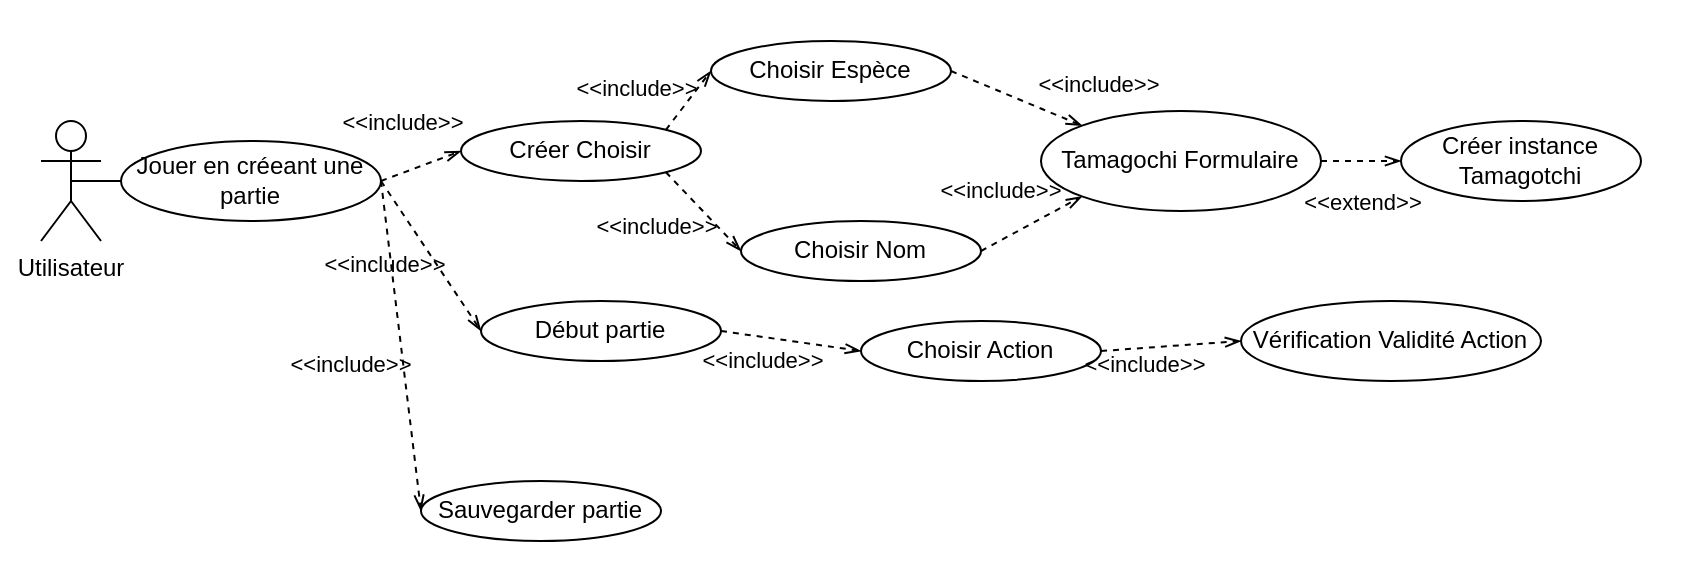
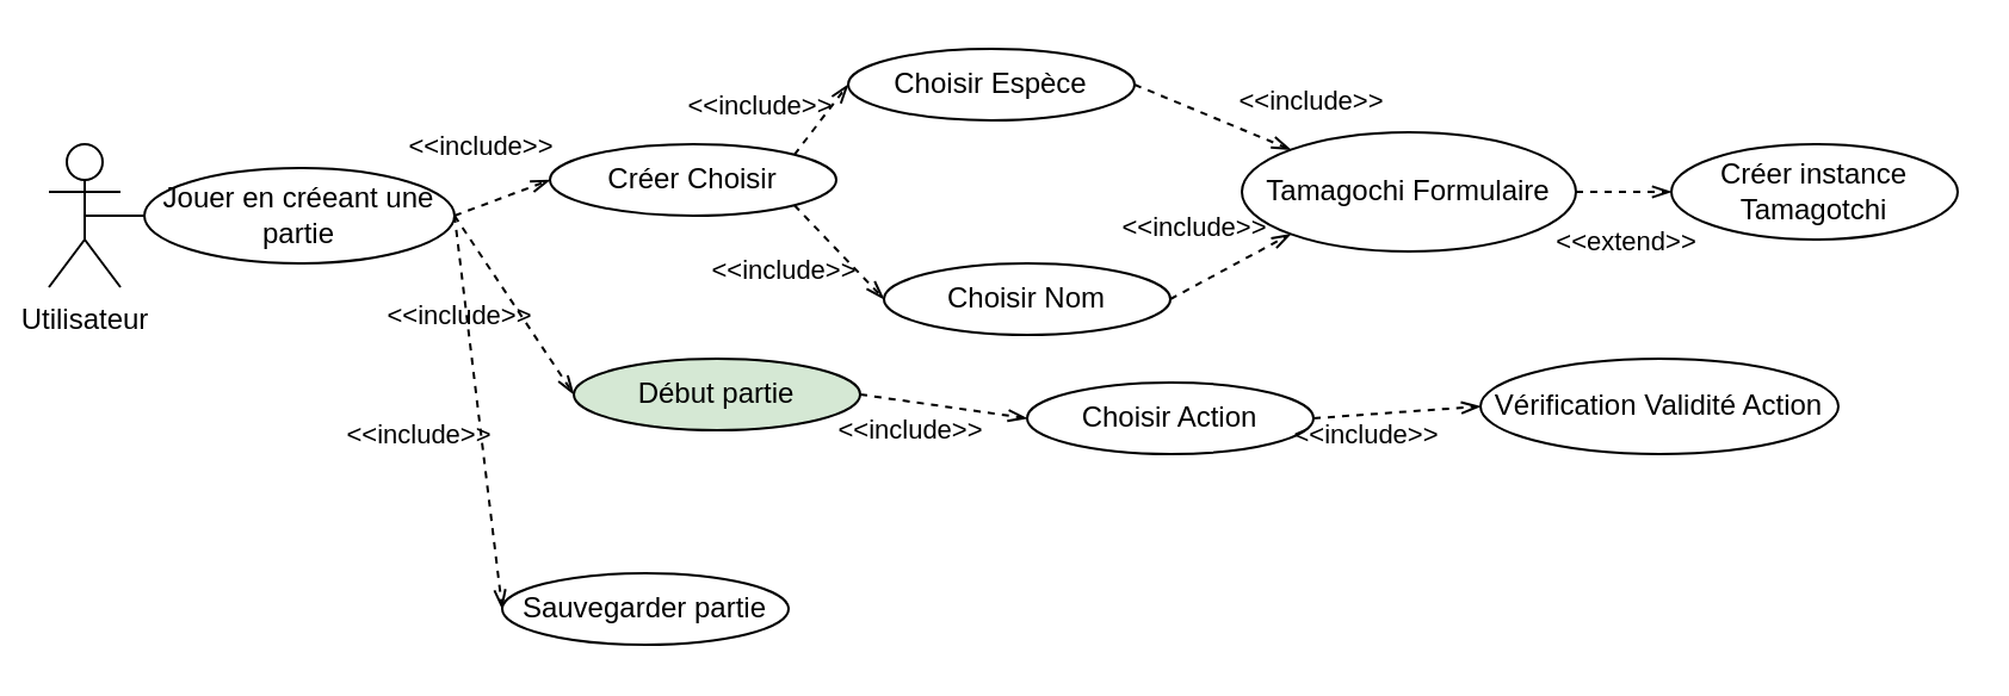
  <mxCell id="0" />
  <mxCell id="1" parent="0" />
  <mxCell id="2" value="Utilisateur" style="shape=umlActor;verticalLabelPosition=bottom;verticalAlign=top;html=1;outlineConnect=0;" parent="1" vertex="1"><mxGeometry x="20" y="60" width="30" height="60" as="geometry" /></mxCell>
  <mxCell id="3" value="Créer Choisir" style="ellipse;whiteSpace=wrap;html=1;" parent="1" vertex="1"><mxGeometry x="230" y="60" width="120" height="30" as="geometry" /></mxCell>
  <mxCell id="4" value="Choisir Espèce" style="ellipse;whiteSpace=wrap;html=1;" parent="1" vertex="1"><mxGeometry x="355" y="20" width="120" height="30" as="geometry" /></mxCell>
  <mxCell id="5" value="" style="endArrow=none;html=1;exitX=0;exitY=0.5;exitDx=0;exitDy=0;entryX=0.5;entryY=0.5;entryDx=0;entryDy=0;entryPerimeter=0;" parent="1" source="21" target="2" edge="1"><mxGeometry width="50" height="50" relative="1" as="geometry"><mxPoint x="560" y="70" as="sourcePoint" /><mxPoint x="460" y="120" as="targetPoint" /></mxGeometry></mxCell>
  <mxCell id="6" value="Créer instance Tamagotchi" style="ellipse;whiteSpace=wrap;html=1;" parent="1" vertex="1"><mxGeometry x="700" y="60" width="120" height="40" as="geometry" /></mxCell>
  <mxCell id="7" value="Tamagochi Formulaire" style="ellipse;whiteSpace=wrap;html=1;" parent="1" vertex="1"><mxGeometry x="520" y="55" width="140" height="50" as="geometry" /></mxCell>
  <mxCell id="8" value="" style="endArrow=openThin;html=1;dashed=1;endFill=0;exitX=1;exitY=0.5;exitDx=0;exitDy=0;entryX=0;entryY=0.5;entryDx=0;entryDy=0;" parent="1" source="7" target="6" edge="1"><mxGeometry width="50" height="50" relative="1" as="geometry"><mxPoint x="755.46" y="235" as="sourcePoint" /><mxPoint x="635.46" y="160" as="targetPoint" /></mxGeometry></mxCell>
  <mxCell id="9" value="&amp;lt;&amp;lt;extend&amp;gt;&amp;gt;" style="edgeLabel;html=1;align=center;verticalAlign=middle;resizable=0;points=[];labelBackgroundColor=none;" parent="8" vertex="1" connectable="0"><mxGeometry x="0.131" y="-2" relative="1" as="geometry"><mxPoint x="-3" y="18" as="offset" /></mxGeometry></mxCell>
  <mxCell id="10" value="" style="endArrow=openThin;html=1;entryX=0;entryY=0.5;entryDx=0;entryDy=0;dashed=1;endFill=0;exitX=1;exitY=0;exitDx=0;exitDy=0;" parent="1" source="3" target="4" edge="1"><mxGeometry width="50" height="50" relative="1" as="geometry"><mxPoint x="250" y="40" as="sourcePoint" /><mxPoint x="525.46" y="150" as="targetPoint" /></mxGeometry></mxCell>
  <mxCell id="11" value="&amp;lt;&amp;lt;include&amp;gt;&amp;gt;" style="edgeLabel;html=1;align=center;verticalAlign=middle;resizable=0;points=[];labelBackgroundColor=none;" parent="10" vertex="1" connectable="0"><mxGeometry x="0.131" y="-2" relative="1" as="geometry"><mxPoint x="-29" y="-5" as="offset" /></mxGeometry></mxCell>
  <mxCell id="12" value="Choisir Nom" style="ellipse;whiteSpace=wrap;html=1;" parent="1" vertex="1"><mxGeometry x="370" y="110" width="120" height="30" as="geometry" /></mxCell>
  <mxCell id="13" value="" style="endArrow=openThin;html=1;exitX=1;exitY=1;exitDx=0;exitDy=0;entryX=0;entryY=0.5;entryDx=0;entryDy=0;dashed=1;endFill=0;" parent="1" source="3" target="12" edge="1"><mxGeometry width="50" height="50" relative="1" as="geometry"><mxPoint x="315.46" y="80" as="sourcePoint" /><mxPoint x="480.46" y="145" as="targetPoint" /></mxGeometry></mxCell>
  <mxCell id="14" value="&amp;lt;&amp;lt;include&amp;gt;&amp;gt;" style="edgeLabel;html=1;align=center;verticalAlign=middle;resizable=0;points=[];labelBackgroundColor=none;" parent="13" vertex="1" connectable="0"><mxGeometry x="0.131" y="-2" relative="1" as="geometry"><mxPoint x="-25" y="3" as="offset" /></mxGeometry></mxCell>
  <mxCell id="15" value="" style="endArrow=openThin;html=1;exitX=1;exitY=0.5;exitDx=0;exitDy=0;entryX=0;entryY=0;entryDx=0;entryDy=0;dashed=1;endFill=0;" parent="1" source="4" target="7" edge="1"><mxGeometry width="50" height="50" relative="1" as="geometry"><mxPoint x="565.46" y="45" as="sourcePoint" /><mxPoint x="645.46" y="30" as="targetPoint" /></mxGeometry></mxCell>
  <mxCell id="16" value="&amp;lt;&amp;lt;include&amp;gt;&amp;gt;" style="edgeLabel;html=1;align=center;verticalAlign=middle;resizable=0;points=[];labelBackgroundColor=none;" parent="15" vertex="1" connectable="0"><mxGeometry x="0.131" y="-2" relative="1" as="geometry"><mxPoint x="37" y="-11" as="offset" /></mxGeometry></mxCell>
  <mxCell id="17" value="" style="endArrow=openThin;html=1;exitX=1;exitY=0.5;exitDx=0;exitDy=0;dashed=1;endFill=0;entryX=0;entryY=1;entryDx=0;entryDy=0;" parent="1" source="12" target="7" edge="1"><mxGeometry width="50" height="50" relative="1" as="geometry"><mxPoint x="555.46" y="75" as="sourcePoint" /><mxPoint x="555.46" y="170" as="targetPoint" /></mxGeometry></mxCell>
  <mxCell id="18" value="&amp;lt;&amp;lt;include&amp;gt;&amp;gt;" style="edgeLabel;html=1;align=center;verticalAlign=middle;resizable=0;points=[];labelBackgroundColor=none;" parent="17" vertex="1" connectable="0"><mxGeometry x="0.131" y="-2" relative="1" as="geometry"><mxPoint x="-20" y="-17" as="offset" /></mxGeometry></mxCell>
  <mxCell id="19" value="" style="endArrow=openThin;html=1;exitX=1;exitY=0.5;exitDx=0;exitDy=0;entryX=0;entryY=0.5;entryDx=0;entryDy=0;dashed=1;endFill=0;startArrow=none;" parent="1" source="21" target="3" edge="1"><mxGeometry width="50" height="50" relative="1" as="geometry"><mxPoint x="189.999" y="117.776" as="sourcePoint" /><mxPoint x="207.37" y="162.22" as="targetPoint" /></mxGeometry></mxCell>
  <mxCell id="20" value="&amp;lt;&amp;lt;include&amp;gt;&amp;gt;" style="edgeLabel;html=1;align=center;verticalAlign=middle;resizable=0;points=[];labelBackgroundColor=none;" parent="19" vertex="1" connectable="0"><mxGeometry x="0.131" y="-2" relative="1" as="geometry"><mxPoint x="-13" y="-23" as="offset" /></mxGeometry></mxCell>
  <mxCell id="21" value="Jouer en créeant une partie" style="ellipse;whiteSpace=wrap;html=1;" parent="1" vertex="1"><mxGeometry x="60" y="70" width="130" height="40" as="geometry" /></mxCell>
- <mxCell id="22" value="Début partie" style="ellipse;whiteSpace=wrap;html=1;" parent="1" vertex="1"><mxGeometry x="240" y="150" width="120" height="30" as="geometry" /></mxCell>
+ <mxCell id="22" value="Début partie" style="ellipse;whiteSpace=wrap;html=1;fillColor=#d5e8d4;" parent="1" vertex="1"><mxGeometry x="240" y="150" width="120" height="30" as="geometry" /></mxCell>
  <mxCell id="23" value="" style="endArrow=openThin;html=1;exitX=1;exitY=0.5;exitDx=0;exitDy=0;entryX=0;entryY=0.5;entryDx=0;entryDy=0;dashed=1;endFill=0;startArrow=none;" parent="1" source="21" target="22" edge="1"><mxGeometry width="50" height="50" relative="1" as="geometry"><mxPoint x="200" y="100" as="sourcePoint" /><mxPoint x="240" y="85" as="targetPoint" /></mxGeometry></mxCell>
  <mxCell id="24" value="&amp;lt;&amp;lt;include&amp;gt;&amp;gt;" style="edgeLabel;html=1;align=center;verticalAlign=middle;resizable=0;points=[];labelBackgroundColor=none;" parent="23" vertex="1" connectable="0"><mxGeometry x="0.131" y="-2" relative="1" as="geometry"><mxPoint x="-25" y="-2" as="offset" /></mxGeometry></mxCell>
  <mxCell id="25" value="" style="endArrow=openThin;html=1;exitX=1;exitY=0.5;exitDx=0;exitDy=0;entryX=0;entryY=0.5;entryDx=0;entryDy=0;dashed=1;endFill=0;startArrow=none;" parent="1" source="22" target="27" edge="1"><mxGeometry width="50" height="50" relative="1" as="geometry"><mxPoint x="355" y="180" as="sourcePoint" /><mxPoint x="405" y="255" as="targetPoint" /></mxGeometry></mxCell>
  <mxCell id="26" value="&amp;lt;&amp;lt;include&amp;gt;&amp;gt;" style="edgeLabel;html=1;align=center;verticalAlign=middle;resizable=0;points=[];labelBackgroundColor=none;" parent="25" vertex="1" connectable="0"><mxGeometry x="0.131" y="-2" relative="1" as="geometry"><mxPoint x="-19" y="7" as="offset" /></mxGeometry></mxCell>
  <mxCell id="27" value="Choisir Action" style="ellipse;whiteSpace=wrap;html=1;" parent="1" vertex="1"><mxGeometry x="430" y="160" width="120" height="30" as="geometry" /></mxCell>
  <mxCell id="28" value="Vérification Validité Action" style="ellipse;whiteSpace=wrap;html=1;" parent="1" vertex="1"><mxGeometry x="620" y="150" width="150" height="40" as="geometry" /></mxCell>
  <mxCell id="29" value="" style="endArrow=openThin;html=1;entryX=0;entryY=0.5;entryDx=0;entryDy=0;dashed=1;endFill=0;startArrow=none;exitX=1;exitY=0.5;exitDx=0;exitDy=0;" parent="1" source="27" target="28" edge="1"><mxGeometry width="50" height="50" relative="1" as="geometry"><mxPoint x="570" y="150" as="sourcePoint" /><mxPoint x="440" y="185" as="targetPoint" /></mxGeometry></mxCell>
  <mxCell id="30" value="&amp;lt;&amp;lt;include&amp;gt;&amp;gt;" style="edgeLabel;html=1;align=center;verticalAlign=middle;resizable=0;points=[];labelBackgroundColor=none;" parent="29" vertex="1" connectable="0"><mxGeometry x="0.131" y="-2" relative="1" as="geometry"><mxPoint x="-19" y="7" as="offset" /></mxGeometry></mxCell>
  <mxCell id="31" value="Sauvegarder partie" style="ellipse;whiteSpace=wrap;html=1;" parent="1" vertex="1"><mxGeometry x="210" y="240" width="120" height="30" as="geometry" /></mxCell>
  <mxCell id="32" value="" style="endArrow=openThin;html=1;exitX=1;exitY=0.5;exitDx=0;exitDy=0;entryX=0;entryY=0.5;entryDx=0;entryDy=0;dashed=1;endFill=0;startArrow=none;" parent="1" source="21" target="31" edge="1"><mxGeometry width="50" height="50" relative="1" as="geometry"><mxPoint x="200" y="100" as="sourcePoint" /><mxPoint x="250" y="175" as="targetPoint" /></mxGeometry></mxCell>
  <mxCell id="33" value="&amp;lt;&amp;lt;include&amp;gt;&amp;gt;" style="edgeLabel;html=1;align=center;verticalAlign=middle;resizable=0;points=[];labelBackgroundColor=none;" parent="32" vertex="1" connectable="0"><mxGeometry x="0.131" y="-2" relative="1" as="geometry"><mxPoint x="-25" y="-2" as="offset" /></mxGeometry></mxCell>
